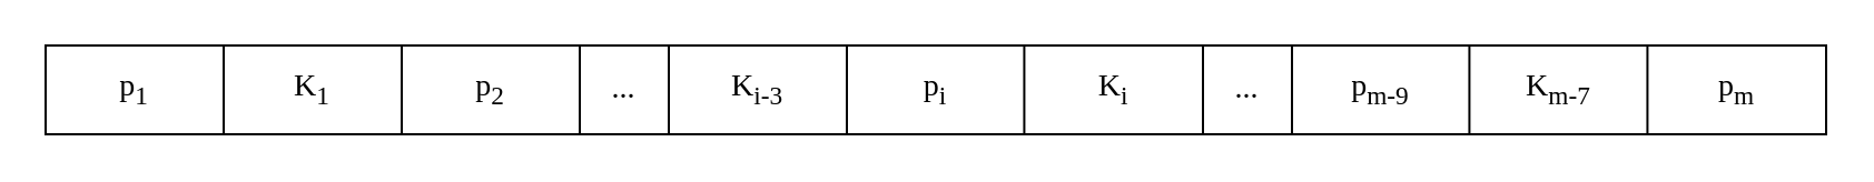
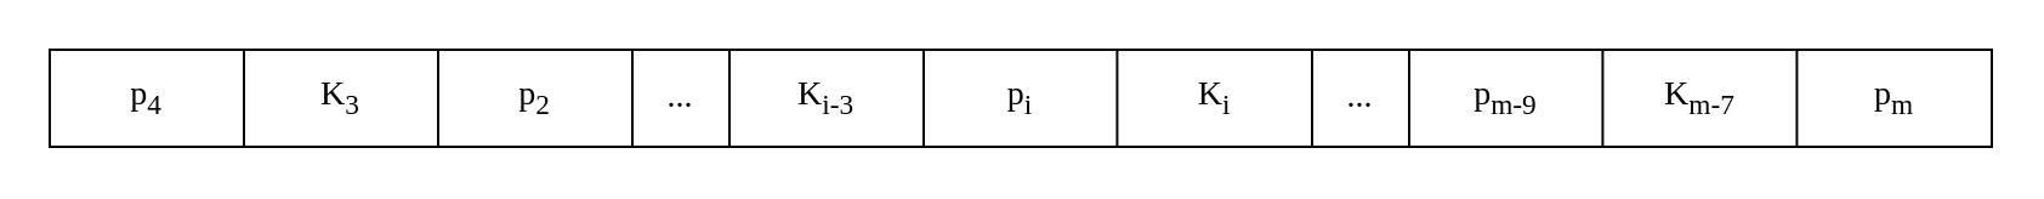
  <mxCell id="0" />
  <mxCell id="1" parent="0" />
  <mxCell id="2" value="" style="rounded=0;whiteSpace=wrap;html=1;" vertex="1" parent="1"><mxGeometry y="20" width="800" height="40" as="geometry" x="20" /></mxCell>
  <mxCell id="3" value="" style="endArrow=none;html=1;rounded=0;entryX=0.167;entryY=0;entryDx=0;entryDy=0;entryPerimeter=0;" edge="1" parent="1"><mxGeometry width="50" height="50" relative="1" as="geometry"><mxPoint x="380" y="60" as="sourcePoint" /><mxPoint x="380" y="20" as="targetPoint" /></mxGeometry></mxCell>
  <mxCell id="4" value="" style="endArrow=none;html=1;rounded=0;entryX=0.167;entryY=0;entryDx=0;entryDy=0;entryPerimeter=0;exitX=0.167;exitY=1;exitDx=0;exitDy=0;exitPerimeter=0;" edge="1" parent="1"><mxGeometry width="50" height="50" relative="1" as="geometry"><mxPoint x="540" y="60" as="sourcePoint" /><mxPoint x="540" y="20" as="targetPoint" /></mxGeometry></mxCell>
  <mxCell id="5" value="" style="endArrow=none;html=1;rounded=0;entryX=0.167;entryY=0;entryDx=0;entryDy=0;entryPerimeter=0;" edge="1" parent="1"><mxGeometry x="0.5" y="-130" width="50" height="50" relative="1" as="geometry"><mxPoint x="580" y="60" as="sourcePoint" /><mxPoint x="580" y="20" as="targetPoint" /><mxPoint as="offset" /></mxGeometry></mxCell>
  <mxCell id="6" value="" style="endArrow=none;html=1;rounded=0;entryX=0.167;entryY=0;entryDx=0;entryDy=0;entryPerimeter=0;exitX=0.167;exitY=1;exitDx=0;exitDy=0;exitPerimeter=0;" edge="1" parent="1"><mxGeometry width="50" height="50" relative="1" as="geometry"><mxPoint x="260" y="60" as="sourcePoint" /><mxPoint x="260" y="20" as="targetPoint" /></mxGeometry></mxCell>
  <mxCell id="7" value="" style="endArrow=none;html=1;rounded=0;entryX=0.167;entryY=0;entryDx=0;entryDy=0;entryPerimeter=0;" edge="1" parent="1"><mxGeometry width="50" height="50" relative="1" as="geometry"><mxPoint x="659.71" y="60" as="sourcePoint" /><mxPoint x="659.71" y="20" as="targetPoint" /></mxGeometry></mxCell>
  <mxCell id="8" value="" style="endArrow=none;html=1;rounded=0;entryX=0.167;entryY=0;entryDx=0;entryDy=0;entryPerimeter=0;" edge="1" parent="1"><mxGeometry x="1" y="164" width="50" height="50" relative="1" as="geometry"><mxPoint x="300" y="60" as="sourcePoint" /><mxPoint x="300" y="20" as="targetPoint" /><mxPoint x="34" y="-100" as="offset" /></mxGeometry></mxCell>
- <mxCell id="9" value="p&lt;sub&gt;1&lt;/sub&gt;" style="text;html=1;strokeColor=none;fillColor=none;align=center;verticalAlign=middle;whiteSpace=wrap;rounded=0;fontFamily=Times New Roman;fontSize=14;" vertex="1" parent="1"><mxGeometry y="20" width="80" height="40" as="geometry" x="20" /></mxCell>
- <mxCell id="10" value="K&lt;sub&gt;1&lt;/sub&gt;" style="text;html=1;strokeColor=none;fillColor=none;align=center;verticalAlign=middle;whiteSpace=wrap;rounded=0;fontFamily=Times New Roman;fontSize=14;" vertex="1" parent="1"><mxGeometry x="100" y="20" width="80" height="40" as="geometry" /></mxCell>
+ <mxCell id="9" value="p&lt;sub&gt;4&lt;/sub&gt;" style="text;html=1;strokeColor=none;fillColor=none;align=center;verticalAlign=middle;whiteSpace=wrap;rounded=0;fontFamily=Times New Roman;fontSize=14;" vertex="1" parent="1"><mxGeometry y="20" width="80" height="40" as="geometry" x="20" /></mxCell>
+ <mxCell id="10" value="K&lt;sub&gt;3&lt;/sub&gt;" style="text;html=1;strokeColor=none;fillColor=none;align=center;verticalAlign=middle;whiteSpace=wrap;rounded=0;fontFamily=Times New Roman;fontSize=14;" vertex="1" parent="1"><mxGeometry x="100" y="20" width="80" height="40" as="geometry" /></mxCell>
  <mxCell id="11" value="p&lt;sub&gt;2&lt;/sub&gt;" style="text;html=1;strokeColor=none;fillColor=none;align=center;verticalAlign=middle;whiteSpace=wrap;rounded=0;fontFamily=Times New Roman;fontSize=14;" vertex="1" parent="1"><mxGeometry x="180" y="20" width="80" height="40" as="geometry" /></mxCell>
  <mxCell id="12" value="p&lt;sub&gt;m-9&lt;/sub&gt;" style="text;html=1;strokeColor=none;fillColor=none;align=center;verticalAlign=middle;whiteSpace=wrap;rounded=0;fontFamily=Times New Roman;fontSize=14;" vertex="1" parent="1"><mxGeometry x="580" y="20" width="80" height="40" as="geometry" /></mxCell>
  <mxCell id="13" value="K&lt;sub&gt;m-7&lt;/sub&gt;" style="text;html=1;strokeColor=none;fillColor=none;align=center;verticalAlign=middle;whiteSpace=wrap;rounded=0;fontFamily=Times New Roman;fontSize=14;" vertex="1" parent="1"><mxGeometry x="660" y="20" width="80" height="40" as="geometry" /></mxCell>
  <mxCell id="14" value="p&lt;sub&gt;m&lt;/sub&gt;" style="text;html=1;strokeColor=none;fillColor=none;align=center;verticalAlign=middle;whiteSpace=wrap;rounded=0;fontFamily=Times New Roman;fontSize=14;" vertex="1" parent="1"><mxGeometry x="740" y="20" width="80" height="40" as="geometry" /></mxCell>
  <mxCell id="15" value="" style="endArrow=none;html=1;rounded=0;entryX=0.167;entryY=0;entryDx=0;entryDy=0;entryPerimeter=0;exitX=0.167;exitY=1;exitDx=0;exitDy=0;exitPerimeter=0;" edge="1" parent="1"><mxGeometry x="-1" y="-100" width="50" height="50" relative="1" as="geometry"><mxPoint x="180" y="60" as="sourcePoint" /><mxPoint x="180" y="20" as="targetPoint" /><mxPoint x="-40" y="80" as="offset" /></mxGeometry></mxCell>
  <mxCell id="16" value="" style="endArrow=none;html=1;rounded=0;entryX=0.167;entryY=0;entryDx=0;entryDy=0;entryPerimeter=0;exitX=0.167;exitY=1;exitDx=0;exitDy=0;exitPerimeter=0;" edge="1" parent="1"><mxGeometry x="0.5" y="100" width="50" height="50" relative="1" as="geometry"><mxPoint x="100" y="60" as="sourcePoint" /><mxPoint x="100" y="20" as="targetPoint" /><mxPoint as="offset" /></mxGeometry></mxCell>
  <mxCell id="17" value="..." style="text;html=1;strokeColor=none;fillColor=none;align=center;verticalAlign=middle;whiteSpace=wrap;rounded=0;fontFamily=Times New Roman;fontSize=14;" vertex="1" parent="1"><mxGeometry x="260" y="20" width="40" height="40" as="geometry" /></mxCell>
  <mxCell id="18" value="" style="endArrow=none;html=1;rounded=0;entryX=0.167;entryY=0;entryDx=0;entryDy=0;entryPerimeter=0;" edge="1" parent="1"><mxGeometry x="1" y="-70" width="50" height="50" relative="1" as="geometry"><mxPoint x="459.71" y="60" as="sourcePoint" /><mxPoint x="459.71" y="20" as="targetPoint" /><mxPoint as="offset" /></mxGeometry></mxCell>
  <mxCell id="19" value="K&lt;sub&gt;i-3&lt;/sub&gt;" style="text;html=1;strokeColor=none;fillColor=none;align=center;verticalAlign=middle;whiteSpace=wrap;rounded=0;fontFamily=Times New Roman;fontSize=14;" vertex="1" parent="1"><mxGeometry x="300" y="20" width="80" height="40" as="geometry" /></mxCell>
  <mxCell id="20" value="K&lt;sub&gt;i&lt;/sub&gt;" style="text;html=1;strokeColor=none;fillColor=none;align=center;verticalAlign=middle;whiteSpace=wrap;rounded=0;fontFamily=Times New Roman;fontSize=14;" vertex="1" parent="1"><mxGeometry x="460" y="20" width="80" height="40" as="geometry" /></mxCell>
  <mxCell id="21" value="p&lt;sub&gt;i&lt;/sub&gt;" style="text;html=1;strokeColor=none;fillColor=none;align=center;verticalAlign=middle;whiteSpace=wrap;rounded=0;fontFamily=Times New Roman;fontSize=14;" vertex="1" parent="1"><mxGeometry x="380" y="20" width="80" height="40" as="geometry" /></mxCell>
  <mxCell id="22" value="..." style="text;html=1;strokeColor=none;fillColor=none;align=center;verticalAlign=middle;whiteSpace=wrap;rounded=0;fontFamily=Times New Roman;fontSize=14;" vertex="1" parent="1"><mxGeometry x="540" y="20" width="40" height="40" as="geometry" /></mxCell>
  <mxCell id="23" value="" style="endArrow=none;html=1;rounded=0;entryX=0.167;entryY=0;entryDx=0;entryDy=0;entryPerimeter=0;" edge="1" parent="1"><mxGeometry x="1" y="-40" width="50" height="50" relative="1" as="geometry"><mxPoint x="739.71" y="60" as="sourcePoint" /><mxPoint x="739.71" y="20" as="targetPoint" /><mxPoint as="offset" /></mxGeometry></mxCell>
